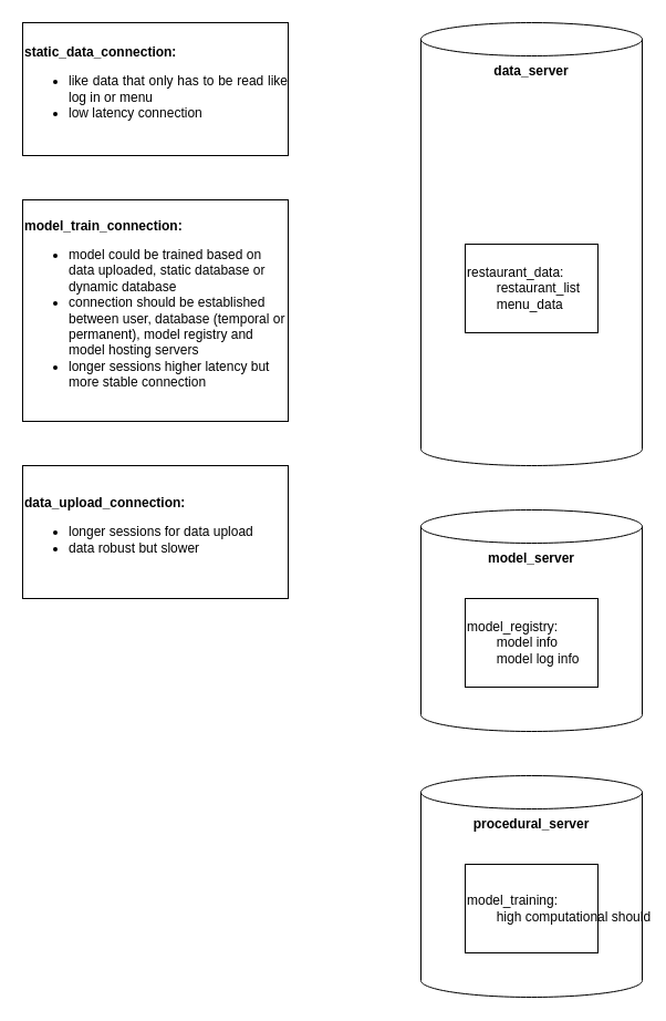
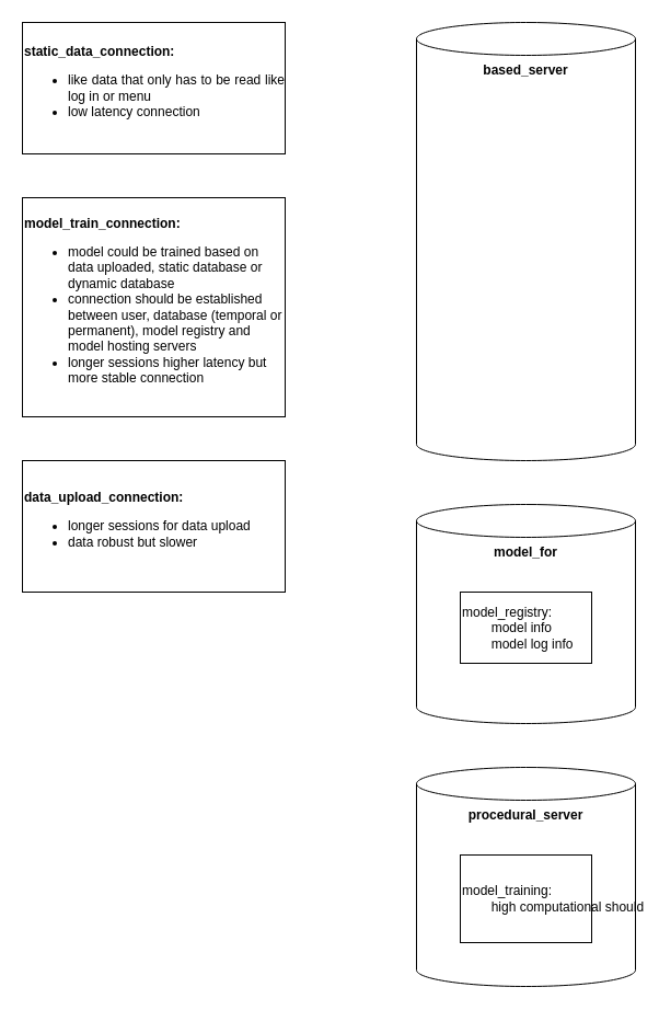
  <mxCell id="0" />
  <mxCell id="1" parent="0" />
  <mxCell id="2" value="&lt;div align=&quot;justify&quot;&gt;&lt;b&gt;static_data_connection:&lt;/b&gt;&lt;/div&gt;&lt;ul&gt;&lt;li align=&quot;justify&quot;&gt;like data that only has to be&amp;nbsp;&lt;span lang=&quot;en&quot; class=&quot;Y2IQFc&quot;&gt;read like log in or menu&lt;/span&gt;&lt;/li&gt;&lt;li align=&quot;justify&quot;&gt;low latency connection&lt;/li&gt;&lt;/ul&gt;" style="rounded=0;whiteSpace=wrap;html=1;align=left;" parent="1" vertex="1"><mxGeometry x="20" y="20" width="240" height="120" as="geometry" /></mxCell>
  <mxCell id="3" value="&lt;div&gt;&lt;b&gt;model_train_connection:&lt;/b&gt;&lt;/div&gt;&lt;ul&gt;&lt;li&gt;model could be trained based on data uploaded, static database or dynamic database&lt;/li&gt;&lt;li&gt;connection should be established between user, database (temporal or permanent), model registry and model hosting servers&lt;/li&gt;&lt;li&gt;longer sessions higher latency but more stable connection&lt;/li&gt;&lt;/ul&gt;" style="rounded=0;whiteSpace=wrap;html=1;strokeColor=default;align=left;verticalAlign=middle;fontFamily=Helvetica;fontSize=12;fontColor=default;fillColor=default;" parent="1" vertex="1"><mxGeometry x="20" y="180" width="240" height="200" as="geometry" /></mxCell>
  <mxCell id="4" value="&lt;div&gt;&lt;b&gt;data_upload_connection:&lt;/b&gt;&lt;/div&gt;&lt;ul&gt;&lt;li&gt;longer sessions for data upload&lt;/li&gt;&lt;li&gt;data robust but slower&lt;/li&gt;&lt;/ul&gt;" style="rounded=0;whiteSpace=wrap;html=1;strokeColor=default;align=left;verticalAlign=middle;fontFamily=Helvetica;fontSize=12;fontColor=default;fillColor=default;" parent="1" vertex="1"><mxGeometry x="20" y="420" width="240" height="120" as="geometry" /></mxCell>
- <mxCell id="5" value="&lt;b&gt;data_server&lt;/b&gt;" style="shape=cylinder3;whiteSpace=wrap;html=1;boundedLbl=1;backgroundOutline=1;size=15;align=center;verticalAlign=top;" parent="1" vertex="1"><mxGeometry x="380" y="20" width="200" height="400" as="geometry" /></mxCell>
- <mxCell id="6" value="&lt;div&gt;restaurant_data:&lt;/div&gt;&lt;div&gt;&lt;span style=&quot;white-space: pre;&quot;&gt;&#09;&lt;/span&gt;restaurant_list&lt;/div&gt;&lt;div&gt;&lt;span style=&quot;white-space: pre;&quot;&gt;&#09;&lt;/span&gt;menu_data&lt;/div&gt;" style="rounded=0;whiteSpace=wrap;html=1;strokeColor=default;align=left;verticalAlign=middle;fontFamily=Helvetica;fontSize=12;fontColor=default;fillColor=default;" parent="1" vertex="1"><mxGeometry x="420" y="220" width="120" height="80" as="geometry" /></mxCell>
- <mxCell id="7" value="&lt;b&gt;model_server&lt;/b&gt;" style="shape=cylinder3;whiteSpace=wrap;html=1;boundedLbl=1;backgroundOutline=1;size=15;align=center;verticalAlign=top;" parent="1" vertex="1"><mxGeometry x="380" y="460" width="200" height="200" as="geometry" /></mxCell>
- <mxCell id="8" value="&lt;div align=&quot;left&quot;&gt;model_registry:&lt;/div&gt;&lt;span style=&quot;white-space: pre;&quot;&gt;&#09;&lt;/span&gt;model info&lt;div align=&quot;left&quot;&gt;&lt;span style=&quot;white-space: pre;&quot;&gt;&#09;model log info&lt;/span&gt;&lt;/div&gt;" style="rounded=0;whiteSpace=wrap;html=1;align=left;" parent="1" vertex="1"><mxGeometry x="420" y="540" width="120" height="80" as="geometry" /></mxCell>
+ <mxCell id="5" value="&lt;b&gt;based_server&lt;/b&gt;" style="shape=cylinder3;whiteSpace=wrap;html=1;boundedLbl=1;backgroundOutline=1;size=15;align=center;verticalAlign=top;" parent="1" vertex="1"><mxGeometry x="380" y="20" width="200" height="400" as="geometry" /></mxCell>
+ <mxCell id="7" value="&lt;b&gt;model_for&lt;/b&gt;" style="shape=cylinder3;whiteSpace=wrap;html=1;boundedLbl=1;backgroundOutline=1;size=15;align=center;verticalAlign=top;" parent="1" vertex="1"><mxGeometry x="380" y="460" width="200" height="200" as="geometry" /></mxCell>
+ <mxCell id="8" value="&lt;div align=&quot;left&quot;&gt;model_registry:&lt;/div&gt;&lt;span style=&quot;white-space: pre;&quot;&gt;&#09;&lt;/span&gt;model info&lt;div align=&quot;left&quot;&gt;&lt;span style=&quot;white-space: pre;&quot;&gt;&#09;model log info&lt;/span&gt;&lt;/div&gt;" style="rounded=0;whiteSpace=wrap;html=1;align=left;" parent="1" vertex="1"><mxGeometry x="420" y="540" width="120" height="65" as="geometry" /></mxCell>
  <mxCell id="9" value="&lt;b&gt;procedural_server&lt;/b&gt;" style="shape=cylinder3;whiteSpace=wrap;html=1;boundedLbl=1;backgroundOutline=1;size=15;align=center;verticalAlign=top;" parent="1" vertex="1"><mxGeometry x="380" y="700" width="200" height="200" as="geometry" /></mxCell>
  <mxCell id="10" value="&lt;div align=&quot;justify&quot;&gt;model_training:&lt;/div&gt;&lt;div align=&quot;justify&quot;&gt;&lt;span style=&quot;white-space: pre;&quot;&gt;&#09;high computational should&lt;/span&gt;&lt;/div&gt;" style="rounded=0;whiteSpace=wrap;html=1;align=left;" parent="1" vertex="1"><mxGeometry x="420" y="780" width="120" height="80" as="geometry" /></mxCell>
